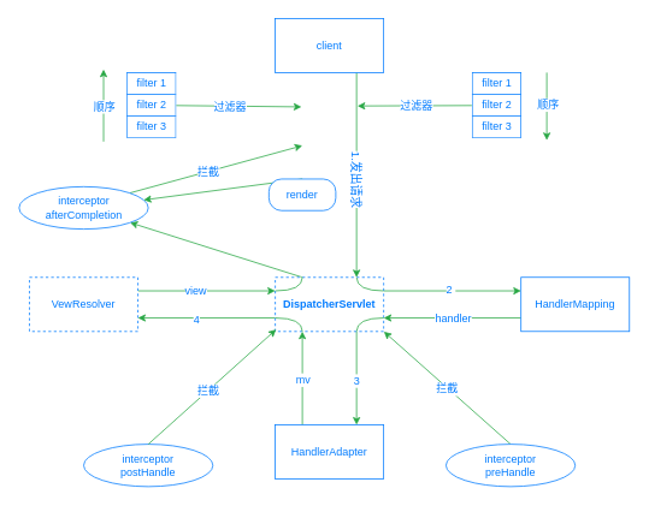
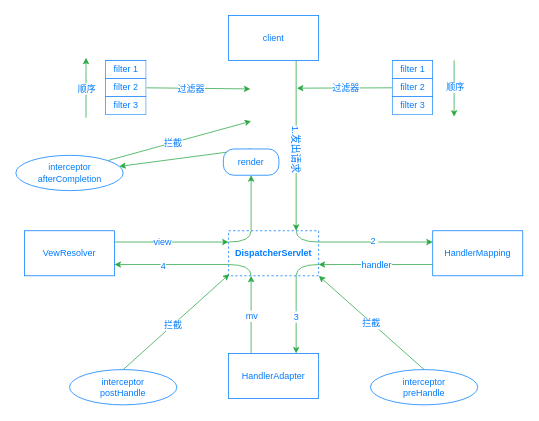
  <mxCell id="0" />
  <mxCell id="1" parent="0" />
  <mxCell id="2" style="edgeStyle=none;rounded=0;orthogonalLoop=1;jettySize=auto;html=1;exitX=1;exitY=0.25;exitDx=0;exitDy=0;entryX=0;entryY=0.25;entryDx=0;entryDy=0;endArrow=classic;endFill=1;strokeColor=#28A745;" parent="1" source="9" target="21" edge="1"><mxGeometry relative="1" as="geometry" /></mxCell>
  <mxCell id="3" value="&lt;font color=&quot;#007bff&quot;&gt;2&amp;nbsp;&lt;/font&gt;" style="text;html=1;resizable=0;points=[];align=center;verticalAlign=middle;labelBackgroundColor=#ffffff;" vertex="1" connectable="0" parent="2"><mxGeometry x="-0.161" y="2" relative="1" as="geometry"><mxPoint x="9" as="offset" /></mxGeometry></mxCell>
  <mxCell id="4" style="edgeStyle=none;rounded=0;orthogonalLoop=1;jettySize=auto;html=1;exitX=0.75;exitY=1;exitDx=0;exitDy=0;entryX=0.75;entryY=0;entryDx=0;entryDy=0;endArrow=classic;endFill=1;strokeColor=#28A745;" parent="1" source="9" target="18" edge="1"><mxGeometry relative="1" as="geometry" /></mxCell>
  <mxCell id="5" value="3" style="text;html=1;resizable=0;points=[];align=center;verticalAlign=middle;labelBackgroundColor=#ffffff;fontColor=#007BFF;" vertex="1" connectable="0" parent="4"><mxGeometry x="-0.348" y="-2" relative="1" as="geometry"><mxPoint x="1.5" y="20.5" as="offset" /></mxGeometry></mxCell>
  <mxCell id="6" style="edgeStyle=none;rounded=0;orthogonalLoop=1;jettySize=auto;html=1;exitX=0;exitY=0.75;exitDx=0;exitDy=0;entryX=1;entryY=0.75;entryDx=0;entryDy=0;endArrow=classic;endFill=1;strokeColor=#28A745;" parent="1" source="9" target="15" edge="1"><mxGeometry relative="1" as="geometry" /></mxCell>
  <mxCell id="7" value="4" style="text;html=1;resizable=0;points=[];align=center;verticalAlign=middle;labelBackgroundColor=#ffffff;fontColor=#007BFF;" vertex="1" connectable="0" parent="6"><mxGeometry x="0.161" y="1" relative="1" as="geometry"><mxPoint as="offset" /></mxGeometry></mxCell>
- <mxCell id="8" style="edgeStyle=none;rounded=0;orthogonalLoop=1;jettySize=auto;html=1;exitX=0.25;exitY=0;exitDx=0;exitDy=0;endArrow=classic;endFill=1;strokeColor=#28A745;" parent="1" source="9" target="46" edge="1"><mxGeometry relative="1" as="geometry"><mxPoint x="334.5" y="188" as="targetPoint" /></mxGeometry></mxCell>
+ <mxCell id="8" style="edgeStyle=none;rounded=0;orthogonalLoop=1;jettySize=auto;html=1;exitX=0.25;exitY=0;exitDx=0;exitDy=0;entryX=0.5;entryY=1;entryDx=0;entryDy=0;endArrow=classic;endFill=1;strokeColor=#28A745;" parent="1" source="9" target="23" edge="1"><mxGeometry relative="1" as="geometry"><mxPoint x="334.5" y="188" as="targetPoint" /></mxGeometry></mxCell>
  <mxCell id="9" value="&lt;span style=&quot;white-space: normal&quot;&gt;&lt;font color=&quot;#007bff&quot;&gt;&lt;b&gt;DispatcherServlet&lt;/b&gt;&lt;/font&gt;&lt;/span&gt;" style="rounded=0;whiteSpace=wrap;html=1;strokeColor=#007BFF;dashed=1;" parent="1" vertex="1"><mxGeometry x="304" y="307" width="120" height="60" as="geometry" /></mxCell>
  <mxCell id="10" style="edgeStyle=none;rounded=0;orthogonalLoop=1;jettySize=auto;html=1;exitX=0.75;exitY=1;exitDx=0;exitDy=0;entryX=0.75;entryY=0;entryDx=0;entryDy=0;endArrow=classic;endFill=1;strokeColor=#28A745;" parent="1" source="12" target="9" edge="1"><mxGeometry relative="1" as="geometry" /></mxCell>
  <mxCell id="11" value="&lt;font style=&quot;font-size: 13px&quot; color=&quot;#007bff&quot;&gt;1.发出请求&lt;/font&gt;" style="text;html=1;resizable=0;points=[];align=center;verticalAlign=middle;labelBackgroundColor=#ffffff;direction=south;rotation=90;" vertex="1" connectable="0" parent="10"><mxGeometry x="-0.325" relative="1" as="geometry"><mxPoint x="0.5" y="41" as="offset" /></mxGeometry></mxCell>
  <mxCell id="12" value="&lt;span style=&quot;white-space: normal&quot;&gt;&lt;font color=&quot;#007bff&quot;&gt;client&lt;/font&gt;&lt;/span&gt;" style="rounded=0;whiteSpace=wrap;html=1;strokeColor=#007BFF;" parent="1" vertex="1"><mxGeometry x="304" y="20" width="120" height="60" as="geometry" /></mxCell>
  <mxCell id="13" style="edgeStyle=none;rounded=0;orthogonalLoop=1;jettySize=auto;html=1;exitX=1;exitY=0.25;exitDx=0;exitDy=0;entryX=0;entryY=0.25;entryDx=0;entryDy=0;endArrow=classic;endFill=1;strokeColor=#28A745;" parent="1" source="15" target="9" edge="1"><mxGeometry relative="1" as="geometry" /></mxCell>
  <mxCell id="14" value="view" style="text;html=1;resizable=0;points=[];align=center;verticalAlign=middle;labelBackgroundColor=#ffffff;fontColor=#007BFF;" vertex="1" connectable="0" parent="13"><mxGeometry x="-0.187" y="-2" relative="1" as="geometry"><mxPoint x="1" y="-3" as="offset" /></mxGeometry></mxCell>
- <mxCell id="15" value="&lt;font color=&quot;#007bff&quot;&gt;VewResolver&lt;/font&gt;" style="rounded=0;whiteSpace=wrap;html=1;strokeColor=#007BFF;dashed=1;" parent="1" vertex="1"><mxGeometry x="32" y="307" width="120" height="60" as="geometry" /></mxCell>
+ <mxCell id="15" value="&lt;font color=&quot;#007bff&quot;&gt;VewResolver&lt;/font&gt;" style="rounded=0;whiteSpace=wrap;html=1;strokeColor=#007BFF;" parent="1" vertex="1"><mxGeometry x="32" y="307" width="120" height="60" as="geometry" /></mxCell>
  <mxCell id="16" style="edgeStyle=none;rounded=0;orthogonalLoop=1;jettySize=auto;html=1;exitX=0.25;exitY=0;exitDx=0;exitDy=0;entryX=0.25;entryY=1;entryDx=0;entryDy=0;endArrow=classic;endFill=1;strokeColor=#28A745;" parent="1" source="18" target="9" edge="1"><mxGeometry relative="1" as="geometry" /></mxCell>
  <mxCell id="17" value="mv" style="text;html=1;resizable=0;points=[];align=center;verticalAlign=middle;labelBackgroundColor=#ffffff;fontColor=#007BFF;" vertex="1" connectable="0" parent="16"><mxGeometry x="0.197" relative="1" as="geometry"><mxPoint y="12" as="offset" /></mxGeometry></mxCell>
  <mxCell id="18" value="&lt;font color=&quot;#007bff&quot;&gt;HandlerAdapter&lt;/font&gt;" style="rounded=0;whiteSpace=wrap;html=1;strokeColor=#007BFF;" parent="1" vertex="1"><mxGeometry x="304" y="470.5" width="120" height="60" as="geometry" /></mxCell>
  <mxCell id="19" style="edgeStyle=none;rounded=0;orthogonalLoop=1;jettySize=auto;html=1;exitX=0;exitY=0.75;exitDx=0;exitDy=0;entryX=1;entryY=0.75;entryDx=0;entryDy=0;endArrow=classic;endFill=1;strokeColor=#28A745;" parent="1" source="21" target="9" edge="1"><mxGeometry relative="1" as="geometry" /></mxCell>
  <mxCell id="20" value="&lt;font color=&quot;#007bff&quot;&gt;handler&lt;/font&gt;" style="text;html=1;resizable=0;points=[];align=center;verticalAlign=middle;labelBackgroundColor=#ffffff;" vertex="1" connectable="0" parent="19"><mxGeometry x="0.239" relative="1" as="geometry"><mxPoint x="18" as="offset" /></mxGeometry></mxCell>
  <mxCell id="21" value="&lt;font color=&quot;#007bff&quot;&gt;HandlerMapping&lt;/font&gt;" style="rounded=0;whiteSpace=wrap;html=1;strokeColor=#007BFF;" parent="1" vertex="1"><mxGeometry x="576" y="307" width="120" height="60" as="geometry" /></mxCell>
  <mxCell id="22" style="edgeStyle=none;rounded=0;orthogonalLoop=1;jettySize=auto;html=1;exitX=0.5;exitY=0;exitDx=0;exitDy=0;endArrow=classic;endFill=1;strokeColor=#28A745;" parent="1" source="23" target="46" edge="1"><mxGeometry relative="1" as="geometry"><mxPoint x="334.5" y="155" as="sourcePoint" /></mxGeometry></mxCell>
  <mxCell id="23" value="&lt;font color=&quot;#007bff&quot;&gt;render&lt;/font&gt;" style="rounded=1;whiteSpace=wrap;html=1;strokeColor=#007BFF;arcSize=40;" parent="1" vertex="1"><mxGeometry x="297" y="198" width="74" height="35" as="geometry" /></mxCell>
  <mxCell id="24" style="edgeStyle=orthogonalEdgeStyle;rounded=0;orthogonalLoop=1;jettySize=auto;html=1;exitX=1;exitY=0.75;exitDx=0;exitDy=0;entryX=0.75;entryY=1;entryDx=0;entryDy=0;endArrow=none;endFill=0;strokeColor=#28A745;curved=1;" edge="1" parent="1" source="9" target="9"><mxGeometry relative="1" as="geometry" /></mxCell>
  <mxCell id="25" style="edgeStyle=orthogonalEdgeStyle;rounded=0;orthogonalLoop=1;jettySize=auto;html=1;exitX=0.75;exitY=0;exitDx=0;exitDy=0;entryX=1;entryY=0.25;entryDx=0;entryDy=0;endArrow=none;endFill=0;strokeColor=#28A745;curved=1;" edge="1" parent="1" source="9" target="9"><mxGeometry relative="1" as="geometry"><Array as="points"><mxPoint x="394" y="322" /></Array></mxGeometry></mxCell>
  <mxCell id="26" style="edgeStyle=orthogonalEdgeStyle;curved=1;rounded=0;orthogonalLoop=1;jettySize=auto;html=1;exitX=0.25;exitY=1;exitDx=0;exitDy=0;entryX=0;entryY=0.75;entryDx=0;entryDy=0;endArrow=none;endFill=0;strokeColor=#28A745;" edge="1" parent="1" source="9" target="9"><mxGeometry relative="1" as="geometry"><Array as="points"><mxPoint x="334" y="352" /></Array></mxGeometry></mxCell>
  <mxCell id="27" style="edgeStyle=orthogonalEdgeStyle;curved=1;rounded=0;orthogonalLoop=1;jettySize=auto;html=1;exitX=0;exitY=0.25;exitDx=0;exitDy=0;entryX=0.25;entryY=0;entryDx=0;entryDy=0;endArrow=none;endFill=0;strokeColor=#28A745;" edge="1" parent="1" source="9" target="9"><mxGeometry relative="1" as="geometry" /></mxCell>
  <mxCell id="28" value="&lt;table border=&quot;1&quot; width=&quot;100%&quot; style=&quot;width: 100% ; height: 100% ; border-collapse: collapse ; border: 1px solid rgb(0 , 123 , 255)&quot;&gt;&lt;tbody&gt;&lt;tr&gt;&lt;td align=&quot;center&quot;&gt;&lt;font&gt;filter 1&lt;/font&gt;&lt;/td&gt;&lt;/tr&gt;&lt;tr&gt;&lt;td align=&quot;center&quot;&gt;&lt;font&gt;filter 2&lt;/font&gt;&lt;/td&gt;&lt;/tr&gt;&lt;tr&gt;&lt;td align=&quot;center&quot;&gt;&lt;font&gt;filter 3&lt;/font&gt;&lt;/td&gt;&lt;/tr&gt;&lt;/tbody&gt;&lt;/table&gt;" style="text;html=1;strokeColor=none;fillColor=none;overflow=fill;dashed=1;align=center;fontColor=#007BFF;" vertex="1" parent="1"><mxGeometry x="521.5" y="80" width="55" height="73" as="geometry" /></mxCell>
  <mxCell id="29" value="" style="endArrow=classic;html=1;strokeColor=#28A745;fontColor=#007BFF;" edge="1" parent="1"><mxGeometry width="50" height="50" relative="1" as="geometry"><mxPoint x="604.5" y="80" as="sourcePoint" /><mxPoint x="604.5" y="155" as="targetPoint" /></mxGeometry></mxCell>
  <mxCell id="30" value="顺序" style="text;html=1;resizable=0;points=[];align=center;verticalAlign=middle;labelBackgroundColor=#ffffff;fontColor=#007BFF;direction=south;" vertex="1" connectable="0" parent="29"><mxGeometry x="-0.659" y="-3" relative="1" as="geometry"><mxPoint x="3.5" y="22.5" as="offset" /></mxGeometry></mxCell>
  <mxCell id="31" value="&lt;table border=&quot;1&quot; width=&quot;100%&quot; style=&quot;width: 100% ; height: 100% ; border-collapse: collapse ; border: 1px solid rgb(0 , 123 , 255)&quot;&gt;&lt;tbody&gt;&lt;tr&gt;&lt;td align=&quot;center&quot;&gt;&lt;font&gt;filter 1&lt;/font&gt;&lt;/td&gt;&lt;/tr&gt;&lt;tr&gt;&lt;td align=&quot;center&quot;&gt;&lt;font&gt;filter 2&lt;/font&gt;&lt;/td&gt;&lt;/tr&gt;&lt;tr&gt;&lt;td align=&quot;center&quot;&gt;&lt;font&gt;filter 3&lt;/font&gt;&lt;/td&gt;&lt;/tr&gt;&lt;/tbody&gt;&lt;/table&gt;" style="text;html=1;strokeColor=none;fillColor=none;overflow=fill;dashed=1;align=center;fontColor=#007BFF;" vertex="1" parent="1"><mxGeometry x="139.5" y="80" width="55" height="73" as="geometry" /></mxCell>
  <mxCell id="32" value="" style="endArrow=classic;html=1;strokeColor=#28A745;fontColor=#007BFF;" edge="1" parent="1"><mxGeometry width="50" height="50" relative="1" as="geometry"><mxPoint x="114" y="156.5" as="sourcePoint" /><mxPoint x="114" y="76.5" as="targetPoint" /></mxGeometry></mxCell>
  <mxCell id="33" value="顺序" style="text;html=1;resizable=0;points=[];align=center;verticalAlign=middle;labelBackgroundColor=#ffffff;fontColor=#007BFF;direction=south;" vertex="1" connectable="0" parent="32"><mxGeometry x="-0.659" y="-3" relative="1" as="geometry"><mxPoint x="-3" y="-25.5" as="offset" /></mxGeometry></mxCell>
  <mxCell id="34" value="" style="endArrow=none;html=1;strokeColor=#28A745;fontColor=#007BFF;entryX=0;entryY=0.5;entryDx=0;entryDy=0;startArrow=classic;startFill=1;endFill=0;" edge="1" parent="1" target="28"><mxGeometry width="50" height="50" relative="1" as="geometry"><mxPoint x="395" y="117" as="sourcePoint" /><mxPoint x="82" y="566" as="targetPoint" /></mxGeometry></mxCell>
  <mxCell id="35" value="过滤器" style="text;html=1;resizable=0;points=[];align=center;verticalAlign=middle;labelBackgroundColor=#ffffff;fontColor=#007BFF;" vertex="1" connectable="0" parent="34"><mxGeometry x="-0.181" relative="1" as="geometry"><mxPoint x="13" y="-0.5" as="offset" /></mxGeometry></mxCell>
  <mxCell id="36" value="" style="endArrow=none;html=1;strokeColor=#28A745;fontColor=#007BFF;entryX=1;entryY=0.5;entryDx=0;entryDy=0;endFill=0;startArrow=classic;startFill=1;" edge="1" parent="1" target="31"><mxGeometry width="50" height="50" relative="1" as="geometry"><mxPoint x="333" y="118" as="sourcePoint" /><mxPoint x="82" y="566" as="targetPoint" /></mxGeometry></mxCell>
  <mxCell id="37" value="过滤器" style="text;html=1;resizable=0;points=[];align=center;verticalAlign=middle;labelBackgroundColor=#ffffff;fontColor=#007BFF;" vertex="1" connectable="0" parent="36"><mxGeometry x="0.158" relative="1" as="geometry"><mxPoint as="offset" /></mxGeometry></mxCell>
  <mxCell id="38" value="" style="endArrow=none;html=1;strokeColor=#28A745;fontColor=#007BFF;entryX=0.5;entryY=0;entryDx=0;entryDy=0;exitX=1.002;exitY=1.003;exitDx=0;exitDy=0;exitPerimeter=0;endFill=0;startArrow=classic;startFill=1;" edge="1" parent="1" source="9" target="40"><mxGeometry width="50" height="50" relative="1" as="geometry"><mxPoint x="32" y="616" as="sourcePoint" /><mxPoint x="82" y="566" as="targetPoint" /></mxGeometry></mxCell>
  <mxCell id="39" value="拦截" style="text;html=1;resizable=0;points=[];align=center;verticalAlign=middle;labelBackgroundColor=#ffffff;fontColor=#007BFF;" vertex="1" connectable="0" parent="38"><mxGeometry x="-0.192" y="1" relative="1" as="geometry"><mxPoint x="11.5" y="13.5" as="offset" /></mxGeometry></mxCell>
  <mxCell id="40" value="&lt;span style=&quot;white-space: normal&quot;&gt;interceptor&lt;br&gt;preHandle&lt;/span&gt;" style="ellipse;whiteSpace=wrap;html=1;strokeColor=#007BFF;strokeWidth=1;fontColor=#007BFF;align=center;" vertex="1" parent="1"><mxGeometry x="493" y="492" width="143" height="47" as="geometry" /></mxCell>
  <mxCell id="41" value="&lt;span style=&quot;white-space: normal&quot;&gt;interceptor&lt;br&gt;postHandle&lt;/span&gt;" style="ellipse;whiteSpace=wrap;html=1;strokeColor=#007BFF;strokeWidth=1;fontColor=#007BFF;align=center;" vertex="1" parent="1"><mxGeometry x="92" y="492" width="143" height="47" as="geometry" /></mxCell>
  <mxCell id="42" value="" style="endArrow=none;html=1;strokeColor=#28A745;fontColor=#007BFF;entryX=0.5;entryY=0;entryDx=0;entryDy=0;exitX=0.008;exitY=0.963;exitDx=0;exitDy=0;exitPerimeter=0;endFill=0;startArrow=classic;startFill=1;" edge="1" parent="1" source="9" target="41"><mxGeometry width="50" height="50" relative="1" as="geometry"><mxPoint x="187.24" y="483.18" as="sourcePoint" /><mxPoint x="327.5" y="608" as="targetPoint" /></mxGeometry></mxCell>
  <mxCell id="43" value="拦截" style="text;html=1;resizable=0;points=[];align=center;verticalAlign=middle;labelBackgroundColor=#ffffff;fontColor=#007BFF;" vertex="1" connectable="0" parent="42"><mxGeometry x="0.115" y="3" relative="1" as="geometry"><mxPoint x="1.5" y="-5" as="offset" /></mxGeometry></mxCell>
  <mxCell id="44" style="rounded=0;orthogonalLoop=1;jettySize=auto;html=1;exitX=1;exitY=0;exitDx=0;exitDy=0;startArrow=none;startFill=0;endArrow=classic;endFill=1;strokeColor=#28A745;fontColor=#007BFF;" edge="1" parent="1" source="46"><mxGeometry relative="1" as="geometry"><mxPoint x="334" y="161" as="targetPoint" /></mxGeometry></mxCell>
  <mxCell id="45" value="拦截" style="text;html=1;resizable=0;points=[];align=center;verticalAlign=middle;labelBackgroundColor=#ffffff;fontColor=#007BFF;" vertex="1" connectable="0" parent="44"><mxGeometry x="-0.103" y="-1" relative="1" as="geometry"><mxPoint as="offset" /></mxGeometry></mxCell>
  <mxCell id="46" value="&lt;span style=&quot;white-space: normal&quot;&gt;interceptor&lt;br&gt;afterCompletion&lt;/span&gt;" style="ellipse;whiteSpace=wrap;html=1;strokeColor=#007BFF;strokeWidth=1;fontColor=#007BFF;align=center;" vertex="1" parent="1"><mxGeometry x="20.5" y="206.5" width="143" height="47" as="geometry" /></mxCell>
